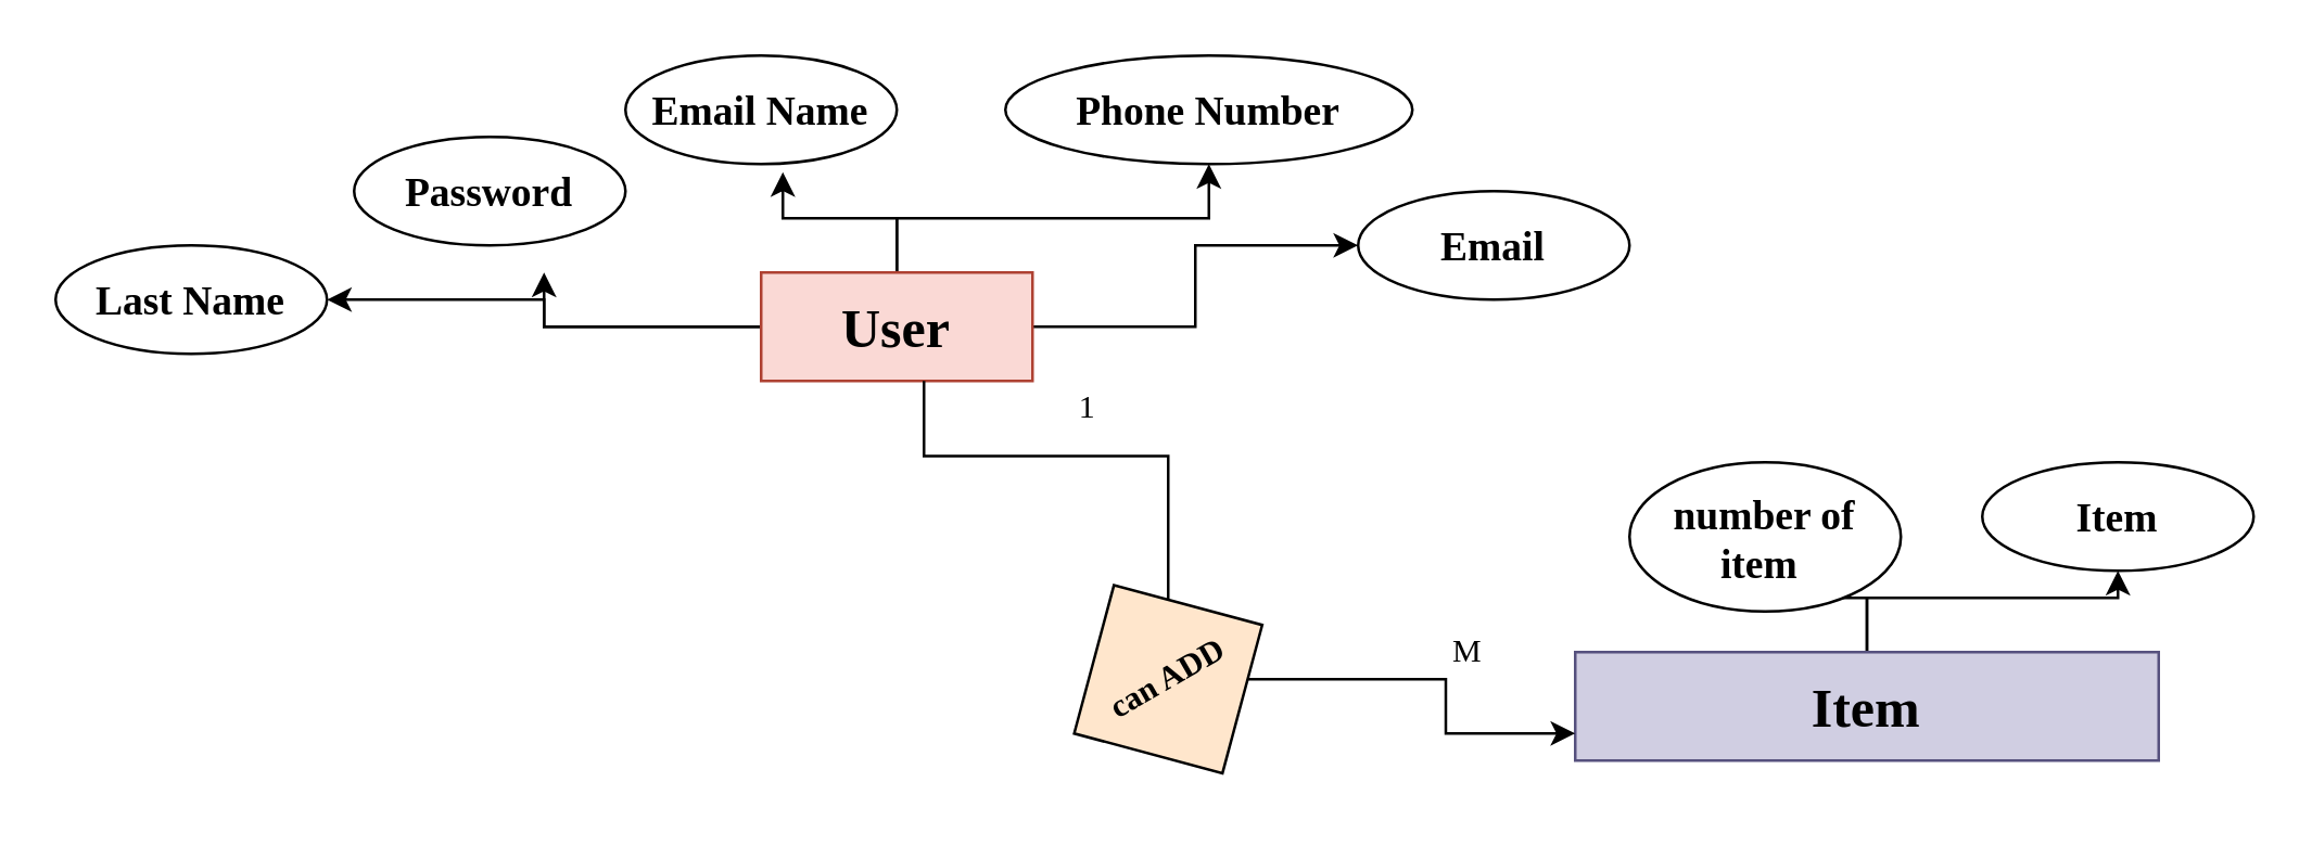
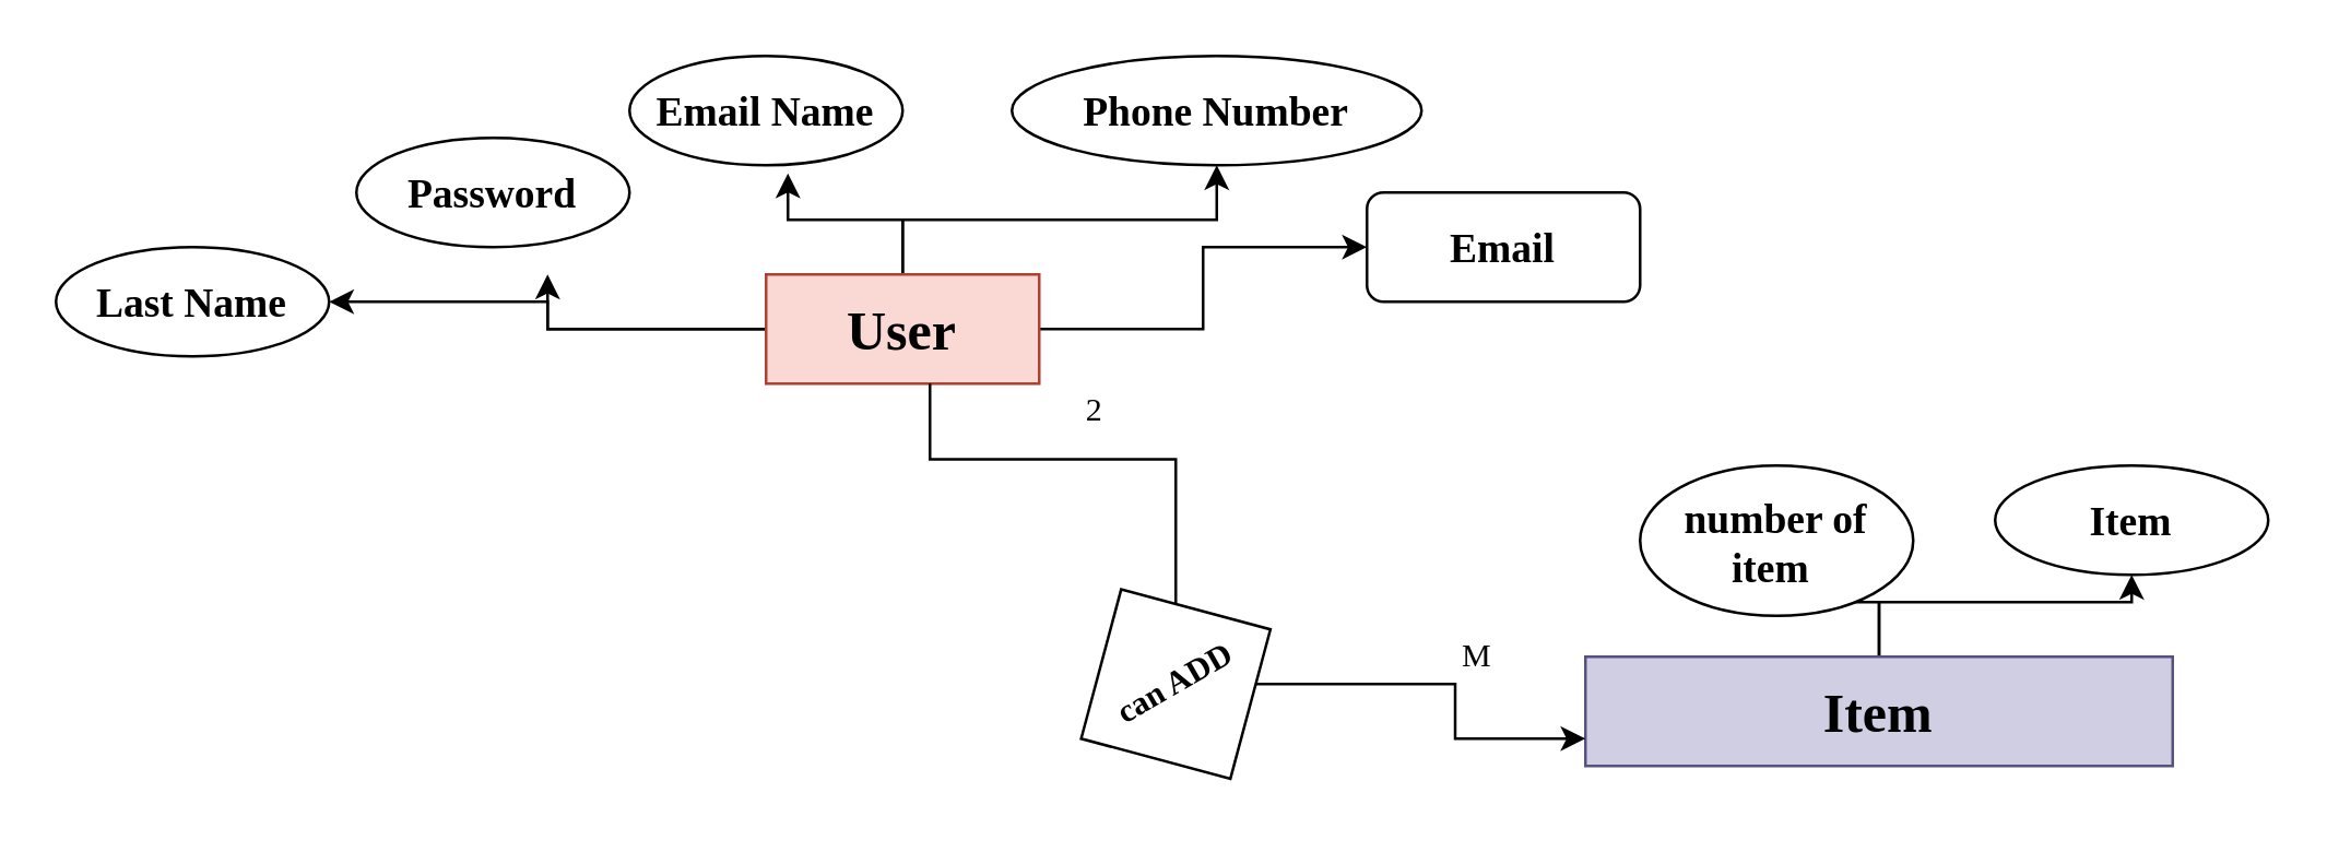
  <mxCell id="0" />
  <mxCell id="1" parent="0" />
  <mxCell id="2" style="edgeStyle=orthogonalEdgeStyle;rounded=0;orthogonalLoop=1;jettySize=auto;html=1;entryX=0.5;entryY=1;entryDx=0;entryDy=0;fontFamily=Comic Sans MS;" edge="1" parent="1" source="7" target="9"><mxGeometry relative="1" as="geometry" /></mxCell>
  <mxCell id="3" style="edgeStyle=orthogonalEdgeStyle;rounded=0;orthogonalLoop=1;jettySize=auto;html=1;exitX=0.5;exitY=0;exitDx=0;exitDy=0;entryX=0.58;entryY=1.075;entryDx=0;entryDy=0;entryPerimeter=0;fontFamily=Comic Sans MS;" edge="1" parent="1" source="7" target="10"><mxGeometry relative="1" as="geometry" /></mxCell>
  <mxCell id="4" style="edgeStyle=orthogonalEdgeStyle;rounded=0;orthogonalLoop=1;jettySize=auto;html=1;entryX=0.7;entryY=1.25;entryDx=0;entryDy=0;entryPerimeter=0;fontFamily=Comic Sans MS;" edge="1" parent="1" source="7" target="11"><mxGeometry relative="1" as="geometry"><Array as="points"><mxPoint x="200" y="120" /></Array></mxGeometry></mxCell>
  <mxCell id="5" style="edgeStyle=orthogonalEdgeStyle;rounded=0;orthogonalLoop=1;jettySize=auto;html=1;entryX=1;entryY=0.5;entryDx=0;entryDy=0;fontFamily=Comic Sans MS;" edge="1" parent="1" source="7" target="8"><mxGeometry relative="1" as="geometry" /></mxCell>
  <mxCell id="6" style="edgeStyle=orthogonalEdgeStyle;rounded=0;orthogonalLoop=1;jettySize=auto;html=1;entryX=0;entryY=0.5;entryDx=0;entryDy=0;fontFamily=Comic Sans MS;" edge="1" parent="1" source="7" target="12"><mxGeometry relative="1" as="geometry" /></mxCell>
  <mxCell id="7" value="&lt;font style=&quot;font-size: 20px&quot; face=&quot;Comic Sans MS&quot;&gt;&lt;b&gt;User&lt;/b&gt;&lt;/font&gt;" style="whiteSpace=wrap;html=1;align=center;fillColor=#fad9d5;strokeColor=#ae4132;" vertex="1" parent="1"><mxGeometry x="280" y="100" width="100" height="40" as="geometry" /></mxCell>
  <mxCell id="8" value="&lt;font style=&quot;font-size: 15px&quot; face=&quot;Comic Sans MS&quot;&gt;&lt;b&gt;Last Name&lt;/b&gt;&lt;/font&gt;" style="ellipse;whiteSpace=wrap;html=1;align=center;" vertex="1" parent="1"><mxGeometry x="20" y="90" width="100" height="40" as="geometry" /></mxCell>
  <mxCell id="9" value="&lt;font style=&quot;font-size: 15px&quot; face=&quot;Comic Sans MS&quot;&gt;&lt;b&gt;Phone Number&lt;/b&gt;&lt;/font&gt;" style="ellipse;whiteSpace=wrap;html=1;align=center;" vertex="1" parent="1"><mxGeometry x="370" y="20" width="150" height="40" as="geometry" /></mxCell>
  <mxCell id="10" value="&lt;font style=&quot;font-size: 15px&quot; face=&quot;Comic Sans MS&quot;&gt;&lt;b&gt;Email Name&lt;/b&gt;&lt;/font&gt;" style="ellipse;whiteSpace=wrap;html=1;align=center;" vertex="1" parent="1"><mxGeometry x="230" y="20" width="100" height="40" as="geometry" /></mxCell>
  <mxCell id="11" value="&lt;font style=&quot;font-size: 15px&quot; face=&quot;Comic Sans MS&quot;&gt;&lt;b&gt;Password&lt;/b&gt;&lt;/font&gt;" style="ellipse;whiteSpace=wrap;html=1;align=center;" vertex="1" parent="1"><mxGeometry x="130" y="50" width="100" height="40" as="geometry" /></mxCell>
- <mxCell id="12" value="&lt;font style=&quot;font-size: 15px&quot; face=&quot;Comic Sans MS&quot;&gt;&lt;b&gt;Email&lt;/b&gt;&lt;/font&gt;" style="ellipse;whiteSpace=wrap;html=1;align=center;" vertex="1" parent="1"><mxGeometry x="500" y="70" width="100" height="40" as="geometry" /></mxCell>
+ <mxCell id="12" value="&lt;font style=&quot;font-size: 15px&quot; face=&quot;Comic Sans MS&quot;&gt;&lt;b&gt;Email&lt;/b&gt;&lt;/font&gt;" style="whiteSpace=wrap;html=1;align=center;rounded=1;" vertex="1" parent="1"><mxGeometry x="500" y="70" width="100" height="40" as="geometry" /></mxCell>
  <mxCell id="13" style="edgeStyle=orthogonalEdgeStyle;rounded=0;orthogonalLoop=1;jettySize=auto;html=1;entryX=0.5;entryY=1;entryDx=0;entryDy=0;fontFamily=Comic Sans MS;" edge="1" parent="1" source="15" target="16"><mxGeometry relative="1" as="geometry"><Array as="points"><mxPoint x="688" y="220" /><mxPoint x="780" y="220" /></Array></mxGeometry></mxCell>
  <mxCell id="14" style="edgeStyle=orthogonalEdgeStyle;rounded=0;orthogonalLoop=1;jettySize=auto;html=1;entryX=0.5;entryY=1;entryDx=0;entryDy=0;fontFamily=Comic Sans MS;" edge="1" parent="1" source="15" target="17"><mxGeometry relative="1" as="geometry" /></mxCell>
  <mxCell id="15" value="&lt;span style=&quot;font-size: 20px&quot;&gt;&lt;font face=&quot;Comic Sans MS&quot;&gt;&lt;b&gt;Item&lt;/b&gt;&lt;/font&gt;&lt;/span&gt;" style="whiteSpace=wrap;html=1;align=center;fillColor=#d0cee2;strokeColor=#56517e;" vertex="1" parent="1"><mxGeometry x="580" y="240" width="215" height="40" as="geometry" /></mxCell>
  <mxCell id="16" value="&lt;font style=&quot;font-size: 15px&quot; face=&quot;Comic Sans MS&quot;&gt;&lt;b&gt;Item&lt;/b&gt;&lt;/font&gt;" style="ellipse;whiteSpace=wrap;html=1;align=center;" vertex="1" parent="1"><mxGeometry x="730" y="170" width="100" height="40" as="geometry" /></mxCell>
  <mxCell id="17" value="&lt;font style=&quot;font-size: 15px&quot; face=&quot;Comic Sans MS&quot;&gt;&lt;b&gt;number of item&amp;nbsp;&lt;/b&gt;&lt;/font&gt;" style="ellipse;whiteSpace=wrap;html=1;align=center;" vertex="1" parent="1"><mxGeometry x="600" y="170" width="100" height="55" as="geometry" /></mxCell>
  <mxCell id="18" style="edgeStyle=orthogonalEdgeStyle;rounded=0;orthogonalLoop=1;jettySize=auto;html=1;entryX=0.6;entryY=1;entryDx=0;entryDy=0;entryPerimeter=0;fontFamily=Comic Sans MS;endArrow=none;" edge="1" parent="1" source="20" target="7"><mxGeometry relative="1" as="geometry" /></mxCell>
  <mxCell id="19" style="edgeStyle=orthogonalEdgeStyle;rounded=0;orthogonalLoop=1;jettySize=auto;html=1;entryX=0;entryY=0.75;entryDx=0;entryDy=0;fontFamily=Comic Sans MS;" edge="1" parent="1" source="20" target="15"><mxGeometry relative="1" as="geometry" /></mxCell>
- <mxCell id="20" value="&lt;b&gt;can ADD&lt;/b&gt;" style="rhombus;whiteSpace=wrap;html=1;fontFamily=Comic Sans MS;direction=south;rotation=-30;fillColor=#ffe6cc;" vertex="1" parent="1"><mxGeometry x="390" y="210" width="80" height="80" as="geometry" /></mxCell>
- <mxCell id="21" value="1" style="text;html=1;align=center;verticalAlign=middle;resizable=0;points=[];autosize=1;strokeColor=none;fillColor=none;fontFamily=Comic Sans MS;" vertex="1" parent="1"><mxGeometry x="390" y="140" width="20" height="20" as="geometry" /></mxCell>
+ <mxCell id="20" value="&lt;b&gt;can ADD&lt;/b&gt;" style="rhombus;whiteSpace=wrap;html=1;fontFamily=Comic Sans MS;direction=south;rotation=-30;" vertex="1" parent="1"><mxGeometry x="390" y="210" width="80" height="80" as="geometry" /></mxCell>
+ <mxCell id="21" value="2" style="text;html=1;align=center;verticalAlign=middle;resizable=0;points=[];autosize=1;strokeColor=none;fillColor=none;fontFamily=Comic Sans MS;" vertex="1" parent="1"><mxGeometry x="390" y="140" width="20" height="20" as="geometry" /></mxCell>
  <mxCell id="22" value="M" style="text;html=1;align=center;verticalAlign=middle;resizable=0;points=[];autosize=1;strokeColor=none;fillColor=none;fontFamily=Comic Sans MS;" vertex="1" parent="1"><mxGeometry x="525" y="230" width="30" height="20" as="geometry" /></mxCell>
